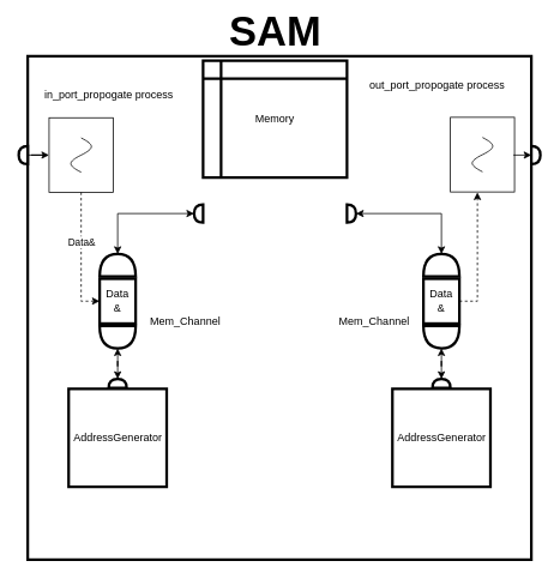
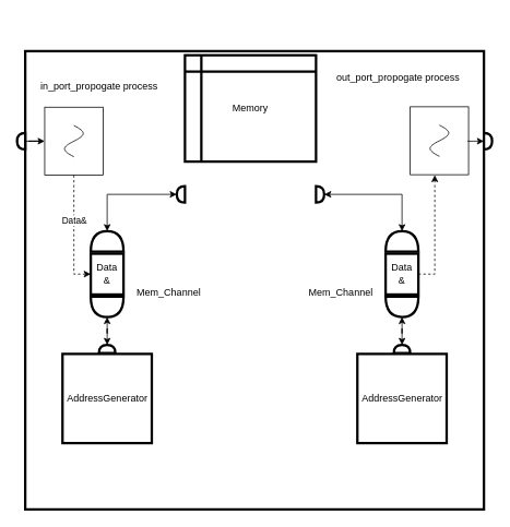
  <mxCell id="0" />
  <mxCell id="1" parent="0" />
  <mxCell id="2" value="" style="group" vertex="1" connectable="0" parent="1"><mxGeometry x="20" y="20" width="580" height="602" as="geometry" /></mxCell>
  <mxCell id="3" value="" style="group" vertex="1" connectable="0" parent="2"><mxGeometry x="480" y="110" width="71.25" height="83" as="geometry" /></mxCell>
  <mxCell id="4" value="" style="pointerEvents=1;verticalLabelPosition=bottom;shadow=0;dashed=0;align=center;html=1;verticalAlign=top;shape=mxgraph.electrical.waveforms.sine_wave;rotation=90;" vertex="1" parent="3"><mxGeometry x="16.55" y="26.28" width="38.16" height="30.44" as="geometry" /></mxCell>
  <mxCell id="5" value="" style="rounded=0;whiteSpace=wrap;html=1;fillColor=none;" vertex="1" parent="3"><mxGeometry width="71.25" height="83" as="geometry" /></mxCell>
  <mxCell id="6" value="" style="whiteSpace=wrap;html=1;aspect=fixed;strokeWidth=3;fillColor=none;" parent="2" vertex="1"><mxGeometry x="10" y="42" width="560" height="560" as="geometry" /></mxCell>
  <mxCell id="7" value="Memory" style="shape=internalStorage;whiteSpace=wrap;html=1;backgroundOutline=1;strokeWidth=3;fillColor=none;" parent="2" vertex="1"><mxGeometry x="205" y="47" width="160" height="130" as="geometry" /></mxCell>
  <mxCell id="8" value="" style="group" parent="2" vertex="1" connectable="0"><mxGeometry x="90.003" y="261.997" width="40.006" height="104.928" as="geometry" /></mxCell>
  <mxCell id="9" value="" style="shape=or;whiteSpace=wrap;html=1;strokeWidth=3;fillColor=none;rotation=-90;" parent="8" vertex="1"><mxGeometry x="7.537" y="-7.537" width="24.928" height="40.002" as="geometry" /></mxCell>
  <mxCell id="10" value="Data&lt;br&gt;&amp;amp;" style="rounded=0;whiteSpace=wrap;html=1;strokeWidth=3;fillColor=none;rotation=90;horizontal=0;direction=north;" parent="8" vertex="1"><mxGeometry x="-4.923" y="32.463" width="49.856" height="40.002" as="geometry" /></mxCell>
  <mxCell id="11" value="" style="shape=or;whiteSpace=wrap;html=1;strokeWidth=3;fillColor=none;rotation=90;" parent="8" vertex="1"><mxGeometry x="7.537" y="72.463" width="24.928" height="40.002" as="geometry" /></mxCell>
  <mxCell id="12" value="" style="shape=or;whiteSpace=wrap;html=1;strokeWidth=3;fillColor=#ffffff;rotation=-180;" parent="2" vertex="1"><mxGeometry x="195" y="207" width="10" height="20" as="geometry" /></mxCell>
  <mxCell id="13" style="edgeStyle=orthogonalEdgeStyle;rounded=0;orthogonalLoop=1;jettySize=auto;html=1;exitX=1;exitY=0.5;exitDx=0;exitDy=0;exitPerimeter=0;entryX=1;entryY=0.5;entryDx=0;entryDy=0;entryPerimeter=0;startArrow=classic;startFill=1;" parent="2" source="9" target="12" edge="1"><mxGeometry relative="1" as="geometry" /></mxCell>
  <mxCell id="14" value="" style="shape=or;whiteSpace=wrap;html=1;strokeWidth=3;fillColor=#ffffff;rotation=0;" parent="2" vertex="1"><mxGeometry x="365" y="207" width="10" height="20" as="geometry" /></mxCell>
  <mxCell id="15" value="" style="group" parent="2" vertex="1" connectable="0"><mxGeometry x="450.003" y="261.997" width="40.006" height="104.928" as="geometry" /></mxCell>
  <mxCell id="16" value="" style="shape=or;whiteSpace=wrap;html=1;strokeWidth=3;fillColor=none;rotation=-90;" parent="15" vertex="1"><mxGeometry x="7.537" y="-7.537" width="24.928" height="40.002" as="geometry" /></mxCell>
  <mxCell id="17" value="Data&lt;br&gt;&amp;amp;" style="rounded=0;whiteSpace=wrap;html=1;strokeWidth=3;fillColor=none;rotation=90;horizontal=0;direction=north;" parent="15" vertex="1"><mxGeometry x="-4.923" y="32.463" width="49.856" height="40.002" as="geometry" /></mxCell>
  <mxCell id="18" value="" style="shape=or;whiteSpace=wrap;html=1;strokeWidth=3;fillColor=none;rotation=90;" parent="15" vertex="1"><mxGeometry x="7.537" y="72.463" width="24.928" height="40.002" as="geometry" /></mxCell>
  <mxCell id="19" style="edgeStyle=orthogonalEdgeStyle;rounded=0;orthogonalLoop=1;jettySize=auto;html=1;entryX=1;entryY=0.5;entryDx=0;entryDy=0;entryPerimeter=0;startArrow=classic;startFill=1;" parent="2" source="14" target="16" edge="1"><mxGeometry relative="1" as="geometry" /></mxCell>
  <mxCell id="20" value="AddressGenerator" style="whiteSpace=wrap;html=1;aspect=fixed;strokeWidth=3;fillColor=none;" parent="2" vertex="1"><mxGeometry x="55.51" y="412" width="108.99" height="108.99" as="geometry" /></mxCell>
  <mxCell id="21" style="edgeStyle=orthogonalEdgeStyle;rounded=0;orthogonalLoop=1;jettySize=auto;html=1;entryX=1;entryY=0.5;entryDx=0;entryDy=0;entryPerimeter=0;startArrow=classic;startFill=1;" parent="2" source="22" target="11" edge="1"><mxGeometry relative="1" as="geometry" /></mxCell>
  <mxCell id="22" value="" style="shape=or;whiteSpace=wrap;html=1;strokeWidth=3;fillColor=#ffffff;rotation=-90;" parent="2" vertex="1"><mxGeometry x="105" y="396" width="10" height="20" as="geometry" /></mxCell>
  <mxCell id="23" style="edgeStyle=orthogonalEdgeStyle;rounded=0;orthogonalLoop=1;jettySize=auto;html=1;entryX=1;entryY=0.5;entryDx=0;entryDy=0;entryPerimeter=0;startArrow=classic;startFill=1;" parent="2" source="24" target="18" edge="1"><mxGeometry relative="1" as="geometry" /></mxCell>
  <mxCell id="24" value="" style="shape=or;whiteSpace=wrap;html=1;strokeWidth=3;fillColor=#ffffff;rotation=-90;" parent="2" vertex="1"><mxGeometry x="465" y="396" width="10" height="20" as="geometry" /></mxCell>
  <mxCell id="25" value="Mem_Channel" style="text;html=1;align=center;verticalAlign=middle;resizable=0;points=[];autosize=1;" parent="2" vertex="1"><mxGeometry x="140" y="326.93" width="90" height="20" as="geometry" /></mxCell>
  <mxCell id="26" value="Mem_Channel" style="text;html=1;align=center;verticalAlign=middle;resizable=0;points=[];autosize=1;" parent="2" vertex="1"><mxGeometry x="350" y="326.93" width="90" height="20" as="geometry" /></mxCell>
  <mxCell id="27" value="AddressGenerator" style="whiteSpace=wrap;html=1;aspect=fixed;strokeWidth=3;fillColor=none;" parent="2" vertex="1"><mxGeometry x="415.5" y="412" width="108.99" height="108.99" as="geometry" /></mxCell>
  <mxCell id="28" value="" style="shape=or;whiteSpace=wrap;html=1;strokeWidth=3;fillColor=#ffffff;rotation=-180;" parent="2" vertex="1"><mxGeometry y="142" width="10" height="20" as="geometry" /></mxCell>
  <mxCell id="29" value="" style="shape=or;whiteSpace=wrap;html=1;strokeWidth=3;fillColor=#ffffff;rotation=0;" parent="2" vertex="1"><mxGeometry x="570" y="142" width="10" height="20" as="geometry" /></mxCell>
- <mxCell id="30" value="&lt;b&gt;&lt;font style=&quot;font-size: 46px&quot;&gt;SAM&lt;/font&gt;&lt;/b&gt;" style="text;html=1;align=center;verticalAlign=middle;resizable=0;points=[];autosize=1;" parent="2" vertex="1"><mxGeometry x="225" width="120" height="30" as="geometry" /></mxCell>
  <mxCell id="31" value="" style="group" parent="2" vertex="1" connectable="0"><mxGeometry x="33.75" y="110.5" width="71.25" height="83" as="geometry" /></mxCell>
  <mxCell id="32" value="" style="pointerEvents=1;verticalLabelPosition=bottom;shadow=0;dashed=0;align=center;html=1;verticalAlign=top;shape=mxgraph.electrical.waveforms.sine_wave;rotation=90;" parent="31" vertex="1"><mxGeometry x="16.55" y="26.28" width="38.16" height="30.44" as="geometry" /></mxCell>
  <mxCell id="33" value="" style="rounded=0;whiteSpace=wrap;html=1;fillColor=none;" parent="31" vertex="1"><mxGeometry width="71.25" height="83" as="geometry" /></mxCell>
  <mxCell id="34" style="edgeStyle=orthogonalEdgeStyle;rounded=0;orthogonalLoop=1;jettySize=auto;html=1;" parent="2" source="28" target="33" edge="1"><mxGeometry relative="1" as="geometry" /></mxCell>
  <mxCell id="35" style="edgeStyle=orthogonalEdgeStyle;rounded=0;orthogonalLoop=1;jettySize=auto;html=1;entryX=0;entryY=0.5;entryDx=0;entryDy=0;startArrow=none;startFill=0;endArrow=classic;endFill=1;dashed=1;" parent="2" source="33" target="10" edge="1"><mxGeometry relative="1" as="geometry" /></mxCell>
  <mxCell id="36" value="Data&amp;amp;" style="edgeLabel;html=1;align=center;verticalAlign=middle;resizable=0;points=[];" parent="35" vertex="1" connectable="0"><mxGeometry x="-0.23" relative="1" as="geometry"><mxPoint as="offset" /></mxGeometry></mxCell>
  <mxCell id="37" value="in_port_propogate process" style="text;html=1;align=center;verticalAlign=middle;resizable=0;points=[];autosize=1;" parent="2" vertex="1"><mxGeometry x="20" y="75" width="160" height="20" as="geometry" /></mxCell>
  <mxCell id="38" style="edgeStyle=orthogonalEdgeStyle;rounded=0;orthogonalLoop=1;jettySize=auto;html=1;entryX=0;entryY=0.5;entryDx=0;entryDy=0;entryPerimeter=0;startArrow=none;startFill=0;endArrow=classic;endFill=1;" parent="2" target="29" edge="1"><mxGeometry relative="1" as="geometry"><mxPoint x="550" y="152" as="sourcePoint" /></mxGeometry></mxCell>
  <mxCell id="39" value="out_port_propogate process" style="text;html=1;align=center;verticalAlign=middle;resizable=0;points=[];autosize=1;" parent="2" vertex="1"><mxGeometry x="379.99" y="65" width="170" height="20" as="geometry" /></mxCell>
  <mxCell id="40" style="edgeStyle=orthogonalEdgeStyle;rounded=0;orthogonalLoop=1;jettySize=auto;html=1;dashed=1;startArrow=none;startFill=0;endArrow=classic;endFill=1;" parent="2" source="17" edge="1"><mxGeometry relative="1" as="geometry"><Array as="points"><mxPoint x="510" y="315" /></Array><mxPoint x="510.0" y="193.5" as="targetPoint" /></mxGeometry></mxCell>
